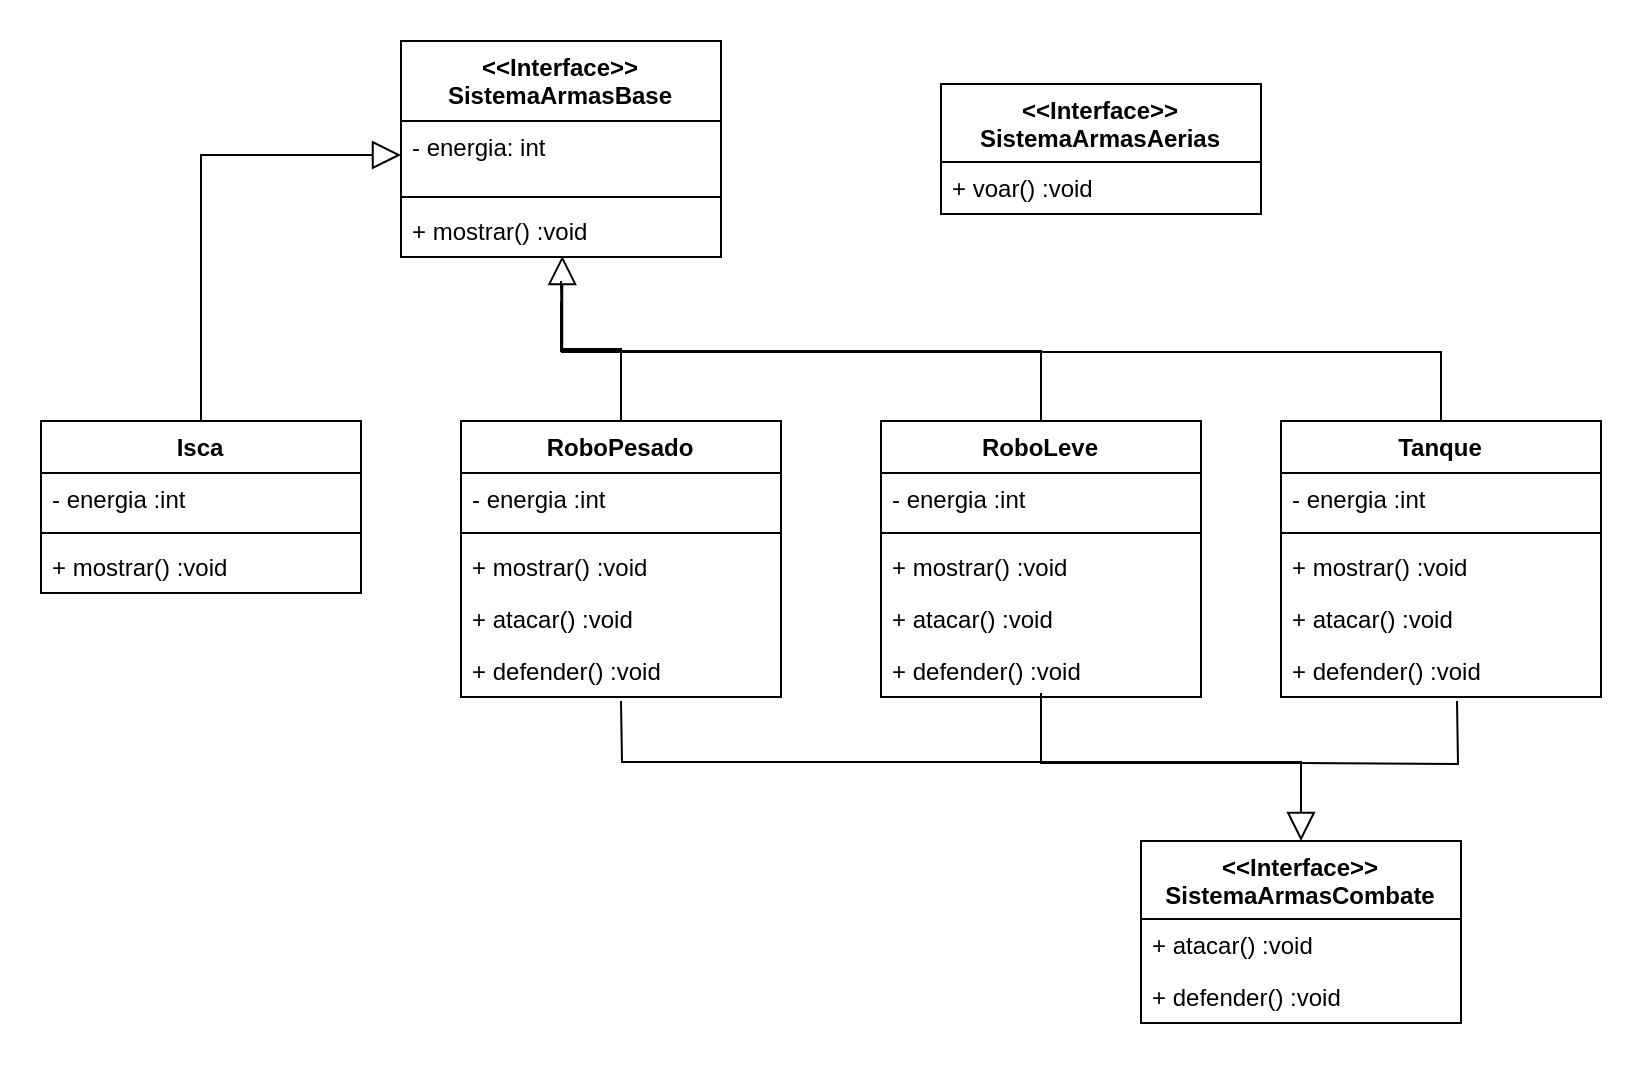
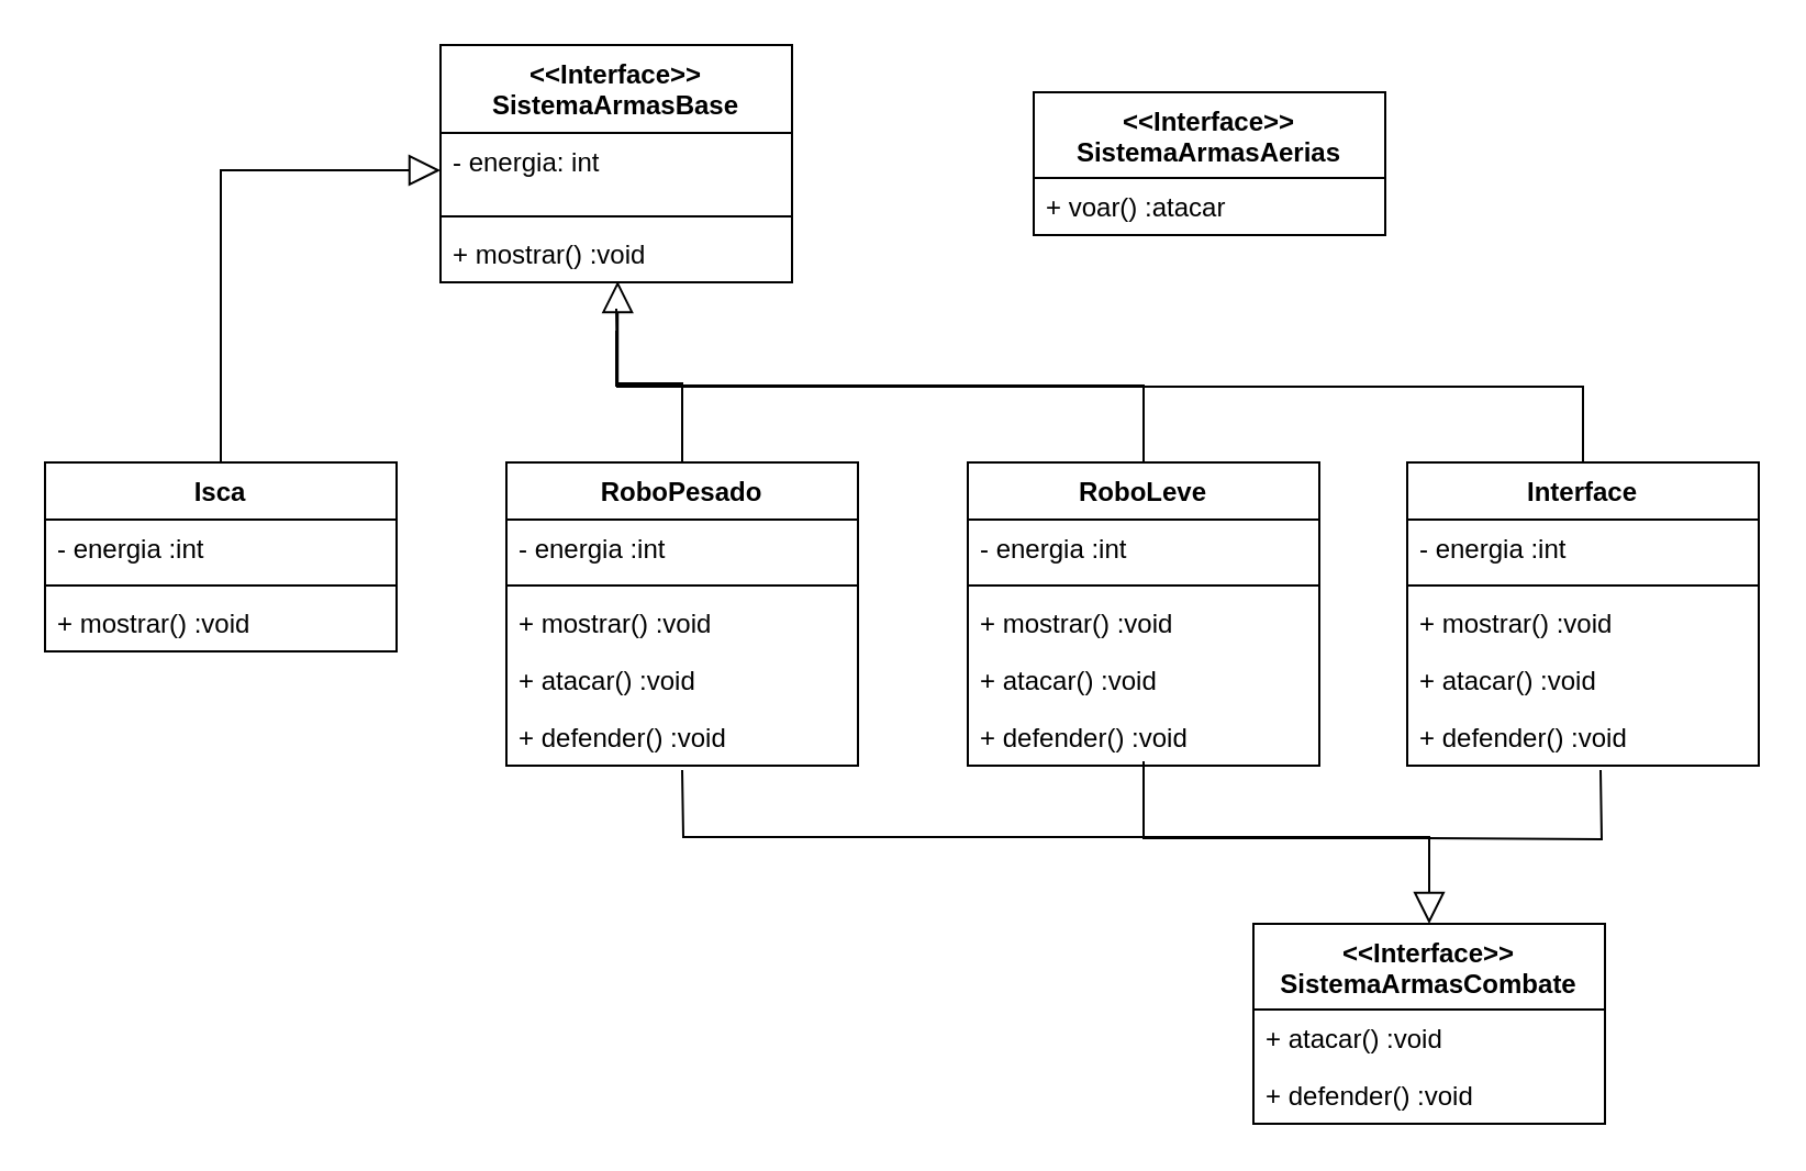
  <mxCell id="0" />
  <mxCell id="1" parent="0" />
  <mxCell id="2" value="&lt;&lt;Interface&gt;&gt;&#10;SistemaArmasBase" style="swimlane;fontStyle=1;align=center;verticalAlign=top;childLayout=stackLayout;horizontal=1;startSize=40;horizontalStack=0;resizeParent=1;resizeParentMax=0;resizeLast=0;collapsible=1;marginBottom=0;" vertex="1" parent="1"><mxGeometry x="200" y="20" width="160" height="108" as="geometry"><mxRectangle x="270" y="310" width="140" height="30" as="alternateBounds" /></mxGeometry></mxCell>
  <mxCell id="3" value="- energia: int" style="text;strokeColor=none;fillColor=none;align=left;verticalAlign=top;spacingLeft=4;spacingRight=4;overflow=hidden;rotatable=0;points=[[0,0.5],[1,0.5]];portConstraint=eastwest;" vertex="1" parent="2"><mxGeometry y="40" width="160" height="34" as="geometry" /></mxCell>
  <mxCell id="4" value="" style="line;strokeWidth=1;fillColor=none;align=left;verticalAlign=middle;spacingTop=-1;spacingLeft=3;spacingRight=3;rotatable=0;labelPosition=right;points=[];portConstraint=eastwest;" vertex="1" parent="2"><mxGeometry y="74" width="160" height="8" as="geometry" /></mxCell>
  <mxCell id="5" value="+ mostrar() :void" style="text;strokeColor=none;fillColor=none;align=left;verticalAlign=top;spacingLeft=4;spacingRight=4;overflow=hidden;rotatable=0;points=[[0,0.5],[1,0.5]];portConstraint=eastwest;" vertex="1" parent="2"><mxGeometry y="82" width="160" height="26" as="geometry" /></mxCell>
  <mxCell id="6" style="edgeStyle=orthogonalEdgeStyle;rounded=0;orthogonalLoop=1;jettySize=auto;html=1;exitX=0.5;exitY=0;exitDx=0;exitDy=0;endArrow=none;endFill=0;endSize=12;startArrow=none;startFill=0;startSize=12;" edge="1" parent="1"><mxGeometry relative="1" as="geometry"><mxPoint x="520" y="346" as="targetPoint" /><mxPoint x="650" y="401" as="sourcePoint" /><Array as="points"><mxPoint x="650" y="381" /><mxPoint x="520" y="381" /></Array></mxGeometry></mxCell>
  <mxCell id="7" style="edgeStyle=orthogonalEdgeStyle;rounded=0;orthogonalLoop=1;jettySize=auto;html=1;exitX=0.5;exitY=0;exitDx=0;exitDy=0;endArrow=none;endFill=0;endSize=12;startArrow=block;startFill=0;startSize=12;" edge="1" parent="1" source="9"><mxGeometry relative="1" as="geometry"><mxPoint x="310" y="350" as="targetPoint" /></mxGeometry></mxCell>
  <mxCell id="8" style="edgeStyle=orthogonalEdgeStyle;rounded=0;orthogonalLoop=1;jettySize=auto;html=1;exitX=0.5;exitY=0;exitDx=0;exitDy=0;startArrow=none;startFill=0;endArrow=none;endFill=0;startSize=12;endSize=12;" edge="1" parent="1"><mxGeometry relative="1" as="geometry"><mxPoint x="728" y="350" as="targetPoint" /><mxPoint x="648" y="381" as="sourcePoint" /></mxGeometry></mxCell>
  <mxCell id="9" value="&lt;&lt;Interface&gt;&gt;&#10;SistemaArmasCombate" style="swimlane;fontStyle=1;align=center;verticalAlign=top;childLayout=stackLayout;horizontal=1;startSize=39;horizontalStack=0;resizeParent=1;resizeParentMax=0;resizeLast=0;collapsible=1;marginBottom=0;" vertex="1" parent="1"><mxGeometry x="570" y="420" width="160" height="91" as="geometry" /></mxCell>
  <mxCell id="10" value="+ atacar() :void" style="text;strokeColor=none;fillColor=none;align=left;verticalAlign=top;spacingLeft=4;spacingRight=4;overflow=hidden;rotatable=0;points=[[0,0.5],[1,0.5]];portConstraint=eastwest;" vertex="1" parent="9"><mxGeometry y="39" width="160" height="26" as="geometry" /></mxCell>
  <mxCell id="11" value="+ defender() :void" style="text;strokeColor=none;fillColor=none;align=left;verticalAlign=top;spacingLeft=4;spacingRight=4;overflow=hidden;rotatable=0;points=[[0,0.5],[1,0.5]];portConstraint=eastwest;" vertex="1" parent="9"><mxGeometry y="65" width="160" height="26" as="geometry" /></mxCell>
  <mxCell id="12" value="&lt;&lt;Interface&gt;&gt;&#10;SistemaArmasAerias" style="swimlane;fontStyle=1;align=center;verticalAlign=top;childLayout=stackLayout;horizontal=1;startSize=39;horizontalStack=0;resizeParent=1;resizeParentMax=0;resizeLast=0;collapsible=1;marginBottom=0;" vertex="1" parent="1"><mxGeometry x="470" y="41.5" width="160" height="65" as="geometry" /></mxCell>
- <mxCell id="13" value="+ voar() :void" style="text;strokeColor=none;fillColor=none;align=left;verticalAlign=top;spacingLeft=4;spacingRight=4;overflow=hidden;rotatable=0;points=[[0,0.5],[1,0.5]];portConstraint=eastwest;" vertex="1" parent="12"><mxGeometry y="39" width="160" height="26" as="geometry" /></mxCell>
+ <mxCell id="13" value="+ voar() :atacar" style="text;strokeColor=none;fillColor=none;align=left;verticalAlign=top;spacingLeft=4;spacingRight=4;overflow=hidden;rotatable=0;points=[[0,0.5],[1,0.5]];portConstraint=eastwest;" vertex="1" parent="12"><mxGeometry y="39" width="160" height="26" as="geometry" /></mxCell>
  <mxCell id="14" style="edgeStyle=orthogonalEdgeStyle;rounded=0;orthogonalLoop=1;jettySize=auto;html=1;exitX=0.5;exitY=0;exitDx=0;exitDy=0;entryX=0;entryY=0.5;entryDx=0;entryDy=0;endArrow=block;endFill=0;endSize=12;" edge="1" parent="1" source="15" target="3"><mxGeometry relative="1" as="geometry" /></mxCell>
  <mxCell id="15" value="Isca" style="swimlane;fontStyle=1;align=center;verticalAlign=top;childLayout=stackLayout;horizontal=1;startSize=26;horizontalStack=0;resizeParent=1;resizeParentMax=0;resizeLast=0;collapsible=1;marginBottom=0;" vertex="1" parent="1"><mxGeometry x="20" y="210" width="160" height="86" as="geometry" /></mxCell>
  <mxCell id="16" value="- energia :int" style="text;strokeColor=none;fillColor=none;align=left;verticalAlign=top;spacingLeft=4;spacingRight=4;overflow=hidden;rotatable=0;points=[[0,0.5],[1,0.5]];portConstraint=eastwest;" vertex="1" parent="15"><mxGeometry y="26" width="160" height="26" as="geometry" /></mxCell>
  <mxCell id="17" value="" style="line;strokeWidth=1;fillColor=none;align=left;verticalAlign=middle;spacingTop=-1;spacingLeft=3;spacingRight=3;rotatable=0;labelPosition=right;points=[];portConstraint=eastwest;" vertex="1" parent="15"><mxGeometry y="52" width="160" height="8" as="geometry" /></mxCell>
  <mxCell id="18" value="+ mostrar() :void" style="text;strokeColor=none;fillColor=none;align=left;verticalAlign=top;spacingLeft=4;spacingRight=4;overflow=hidden;rotatable=0;points=[[0,0.5],[1,0.5]];portConstraint=eastwest;" vertex="1" parent="15"><mxGeometry y="60" width="160" height="26" as="geometry" /></mxCell>
  <mxCell id="19" style="edgeStyle=orthogonalEdgeStyle;rounded=0;orthogonalLoop=1;jettySize=auto;html=1;exitX=0.5;exitY=0;exitDx=0;exitDy=0;endArrow=block;endFill=0;endSize=12;entryX=0.504;entryY=0.979;entryDx=0;entryDy=0;entryPerimeter=0;" edge="1" parent="1" source="20" target="5"><mxGeometry relative="1" as="geometry"><mxPoint x="260" y="140" as="targetPoint" /></mxGeometry></mxCell>
  <mxCell id="20" value="RoboPesado" style="swimlane;fontStyle=1;align=center;verticalAlign=top;childLayout=stackLayout;horizontal=1;startSize=26;horizontalStack=0;resizeParent=1;resizeParentMax=0;resizeLast=0;collapsible=1;marginBottom=0;" vertex="1" parent="1"><mxGeometry x="230" y="210" width="160" height="138" as="geometry" /></mxCell>
  <mxCell id="21" value="- energia :int" style="text;strokeColor=none;fillColor=none;align=left;verticalAlign=top;spacingLeft=4;spacingRight=4;overflow=hidden;rotatable=0;points=[[0,0.5],[1,0.5]];portConstraint=eastwest;" vertex="1" parent="20"><mxGeometry y="26" width="160" height="26" as="geometry" /></mxCell>
  <mxCell id="22" value="" style="line;strokeWidth=1;fillColor=none;align=left;verticalAlign=middle;spacingTop=-1;spacingLeft=3;spacingRight=3;rotatable=0;labelPosition=right;points=[];portConstraint=eastwest;" vertex="1" parent="20"><mxGeometry y="52" width="160" height="8" as="geometry" /></mxCell>
  <mxCell id="23" value="+ mostrar() :void" style="text;strokeColor=none;fillColor=none;align=left;verticalAlign=top;spacingLeft=4;spacingRight=4;overflow=hidden;rotatable=0;points=[[0,0.5],[1,0.5]];portConstraint=eastwest;" vertex="1" parent="20"><mxGeometry y="60" width="160" height="26" as="geometry" /></mxCell>
  <mxCell id="24" value="+ atacar() :void" style="text;strokeColor=none;fillColor=none;align=left;verticalAlign=top;spacingLeft=4;spacingRight=4;overflow=hidden;rotatable=0;points=[[0,0.5],[1,0.5]];portConstraint=eastwest;" vertex="1" parent="20"><mxGeometry y="86" width="160" height="26" as="geometry" /></mxCell>
  <mxCell id="25" value="+ defender() :void" style="text;strokeColor=none;fillColor=none;align=left;verticalAlign=top;spacingLeft=4;spacingRight=4;overflow=hidden;rotatable=0;points=[[0,0.5],[1,0.5]];portConstraint=eastwest;" vertex="1" parent="20"><mxGeometry y="112" width="160" height="26" as="geometry" /></mxCell>
  <mxCell id="26" style="edgeStyle=orthogonalEdgeStyle;rounded=0;orthogonalLoop=1;jettySize=auto;html=1;exitX=0.5;exitY=0;exitDx=0;exitDy=0;endArrow=none;endFill=0;endSize=12;" edge="1" parent="1" source="27"><mxGeometry relative="1" as="geometry"><mxPoint x="280" y="150" as="targetPoint" /><Array as="points"><mxPoint x="520" y="175" /><mxPoint x="280" y="175" /></Array></mxGeometry></mxCell>
  <mxCell id="27" value="RoboLeve" style="swimlane;fontStyle=1;align=center;verticalAlign=top;childLayout=stackLayout;horizontal=1;startSize=26;horizontalStack=0;resizeParent=1;resizeParentMax=0;resizeLast=0;collapsible=1;marginBottom=0;" vertex="1" parent="1"><mxGeometry x="440" y="210" width="160" height="138" as="geometry" /></mxCell>
  <mxCell id="28" value="- energia :int" style="text;strokeColor=none;fillColor=none;align=left;verticalAlign=top;spacingLeft=4;spacingRight=4;overflow=hidden;rotatable=0;points=[[0,0.5],[1,0.5]];portConstraint=eastwest;" vertex="1" parent="27"><mxGeometry y="26" width="160" height="26" as="geometry" /></mxCell>
  <mxCell id="29" value="" style="line;strokeWidth=1;fillColor=none;align=left;verticalAlign=middle;spacingTop=-1;spacingLeft=3;spacingRight=3;rotatable=0;labelPosition=right;points=[];portConstraint=eastwest;" vertex="1" parent="27"><mxGeometry y="52" width="160" height="8" as="geometry" /></mxCell>
  <mxCell id="30" value="+ mostrar() :void" style="text;strokeColor=none;fillColor=none;align=left;verticalAlign=top;spacingLeft=4;spacingRight=4;overflow=hidden;rotatable=0;points=[[0,0.5],[1,0.5]];portConstraint=eastwest;" vertex="1" parent="27"><mxGeometry y="60" width="160" height="26" as="geometry" /></mxCell>
  <mxCell id="31" value="+ atacar() :void" style="text;strokeColor=none;fillColor=none;align=left;verticalAlign=top;spacingLeft=4;spacingRight=4;overflow=hidden;rotatable=0;points=[[0,0.5],[1,0.5]];portConstraint=eastwest;" vertex="1" parent="27"><mxGeometry y="86" width="160" height="26" as="geometry" /></mxCell>
  <mxCell id="32" value="+ defender() :void" style="text;strokeColor=none;fillColor=none;align=left;verticalAlign=top;spacingLeft=4;spacingRight=4;overflow=hidden;rotatable=0;points=[[0,0.5],[1,0.5]];portConstraint=eastwest;" vertex="1" parent="27"><mxGeometry y="112" width="160" height="26" as="geometry" /></mxCell>
  <mxCell id="33" style="edgeStyle=orthogonalEdgeStyle;rounded=0;orthogonalLoop=1;jettySize=auto;html=1;exitX=0.5;exitY=0;exitDx=0;exitDy=0;endArrow=none;endFill=0;endSize=12;" edge="1" parent="1" source="34"><mxGeometry relative="1" as="geometry"><mxPoint x="280" y="140" as="targetPoint" /></mxGeometry></mxCell>
- <mxCell id="34" value="Tanque" style="swimlane;fontStyle=1;align=center;verticalAlign=top;childLayout=stackLayout;horizontal=1;startSize=26;horizontalStack=0;resizeParent=1;resizeParentMax=0;resizeLast=0;collapsible=1;marginBottom=0;" vertex="1" parent="1"><mxGeometry x="640" y="210" width="160" height="138" as="geometry" /></mxCell>
+ <mxCell id="34" value="Interface" style="swimlane;fontStyle=1;align=center;verticalAlign=top;childLayout=stackLayout;horizontal=1;startSize=26;horizontalStack=0;resizeParent=1;resizeParentMax=0;resizeLast=0;collapsible=1;marginBottom=0;" vertex="1" parent="1"><mxGeometry x="640" y="210" width="160" height="138" as="geometry" /></mxCell>
  <mxCell id="35" value="- energia :int" style="text;strokeColor=none;fillColor=none;align=left;verticalAlign=top;spacingLeft=4;spacingRight=4;overflow=hidden;rotatable=0;points=[[0,0.5],[1,0.5]];portConstraint=eastwest;" vertex="1" parent="34"><mxGeometry y="26" width="160" height="26" as="geometry" /></mxCell>
  <mxCell id="36" value="" style="line;strokeWidth=1;fillColor=none;align=left;verticalAlign=middle;spacingTop=-1;spacingLeft=3;spacingRight=3;rotatable=0;labelPosition=right;points=[];portConstraint=eastwest;" vertex="1" parent="34"><mxGeometry y="52" width="160" height="8" as="geometry" /></mxCell>
  <mxCell id="37" value="+ mostrar() :void" style="text;strokeColor=none;fillColor=none;align=left;verticalAlign=top;spacingLeft=4;spacingRight=4;overflow=hidden;rotatable=0;points=[[0,0.5],[1,0.5]];portConstraint=eastwest;" vertex="1" parent="34"><mxGeometry y="60" width="160" height="26" as="geometry" /></mxCell>
  <mxCell id="38" value="+ atacar() :void" style="text;strokeColor=none;fillColor=none;align=left;verticalAlign=top;spacingLeft=4;spacingRight=4;overflow=hidden;rotatable=0;points=[[0,0.5],[1,0.5]];portConstraint=eastwest;" vertex="1" parent="34"><mxGeometry y="86" width="160" height="26" as="geometry" /></mxCell>
  <mxCell id="39" value="+ defender() :void" style="text;strokeColor=none;fillColor=none;align=left;verticalAlign=top;spacingLeft=4;spacingRight=4;overflow=hidden;rotatable=0;points=[[0,0.5],[1,0.5]];portConstraint=eastwest;" vertex="1" parent="34"><mxGeometry y="112" width="160" height="26" as="geometry" /></mxCell>
